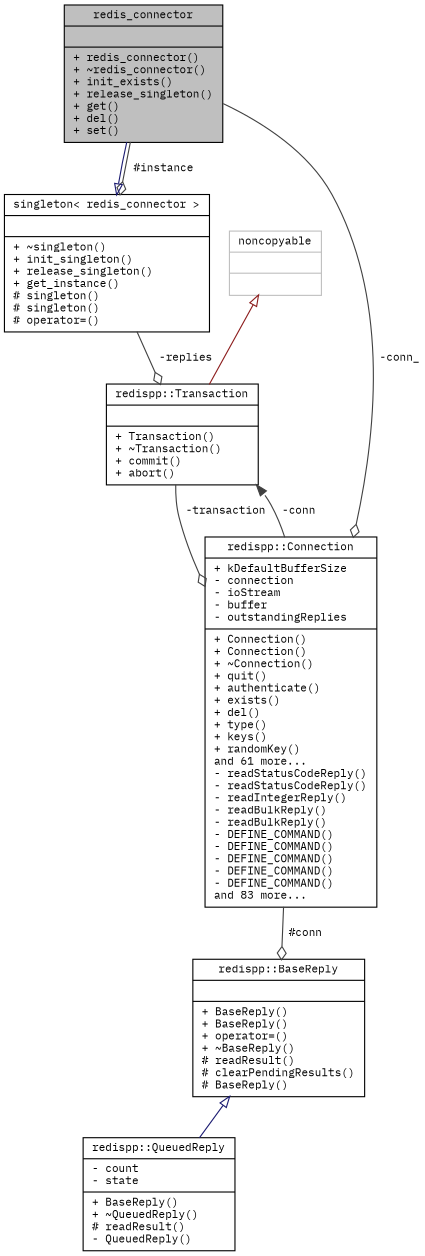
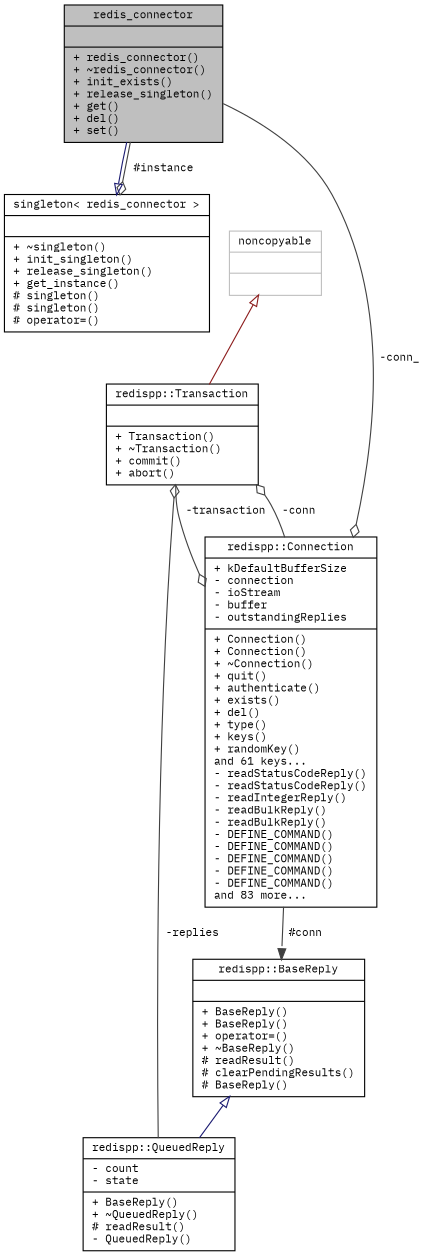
  digraph {
    fontname="IBM Plex Mono"
    node [color=black fillcolor=white fontname="IBM Plex Mono" fontsize=10 shape=record style=filled]
    edge [arrowhead=odiamond color=grey25 fontname="IBM Plex Mono" fontsize=10 labelfontname=Helvetica labelfontsize=10 style=solid]
    n1 [fillcolor=grey75 fontcolor=black height=0.2 label="{redis_connector\n||+ redis_connector()\l+ ~redis_connector()\l+ init_exists()\l+ release_singleton()\l+ get()\l+ del()\l+ set()\l}" width=0.4]
    n2 [height=0.2 label="{singleton\< redis_connector \>\n||+ ~singleton()\l+ init_singleton()\l+ release_singleton()\l+ get_instance()\l# singleton()\l# singleton()\l# operator=()\l}" width=0.4]
-   n3 [height=0.2 label="{redispp::Connection\n|+ kDefaultBufferSize\l- connection\l- ioStream\l- buffer\l- outstandingReplies\l|+ Connection()\l+ Connection()\l+ ~Connection()\l+ quit()\l+ authenticate()\l+ exists()\l+ del()\l+ type()\l+ keys()\l+ randomKey()\land 61 more...\l- readStatusCodeReply()\l- readStatusCodeReply()\l- readIntegerReply()\l- readBulkReply()\l- readBulkReply()\l- DEFINE_COMMAND()\l- DEFINE_COMMAND()\l- DEFINE_COMMAND()\l- DEFINE_COMMAND()\l- DEFINE_COMMAND()\land 83 more...\l}" width=0.4]
+   n3 [height=0.2 label="{redispp::Connection\n|+ kDefaultBufferSize\l- connection\l- ioStream\l- buffer\l- outstandingReplies\l|+ Connection()\l+ Connection()\l+ ~Connection()\l+ quit()\l+ authenticate()\l+ exists()\l+ del()\l+ type()\l+ keys()\l+ randomKey()\land 61 keys...\l- readStatusCodeReply()\l- readStatusCodeReply()\l- readIntegerReply()\l- readBulkReply()\l- readBulkReply()\l- DEFINE_COMMAND()\l- DEFINE_COMMAND()\l- DEFINE_COMMAND()\l- DEFINE_COMMAND()\l- DEFINE_COMMAND()\land 83 more...\l}" width=0.4]
    n4 [height=0.2 label="{redispp::Transaction\n||+ Transaction()\l+ ~Transaction()\l+ commit()\l+ abort()\l}" width=0.4]
    n5 [height=0.2 label="{redispp::BaseReply\n||+ BaseReply()\l+ BaseReply()\l+ operator=()\l+ ~BaseReply()\l# readResult()\l# clearPendingResults()\l# BaseReply()\l}" width=0.4]
    n6 [height=0.2 label="{redispp::QueuedReply\n|- count\l- state\l|+ BaseReply()\l+ ~QueuedReply()\l# readResult()\l- QueuedReply()\l}" width=0.4]
    n7 [color=grey75 height=0.2 label="{noncopyable\n||}" width=0.4]
    n1 -> n2 [label=" #instance"]
    n1 -> n3 [label=" -conn_"]
    n2 -> n1 [arrowtail=onormal color=midnightblue dir=back arrowhead=""]
-   n3 -> n4 [arrowhead=normal label=" -conn"]
-   n3 -> n5 [label=" #conn"]
+   n3 -> n4 [label=" -conn"]
+   n3 -> n5 [arrowhead=normal label=" #conn"]
    n4 -> n3 [label=" -transaction"]
    n5 -> n6 [arrowtail=onormal color=midnightblue dir=back arrowhead=""]
-   n2 -> n4 [label=" -replies"]
+   n6 -> n4 [label=" -replies"]
    n7 -> n4 [arrowtail=onormal color=firebrick4 dir=back arrowhead=""]
  }
